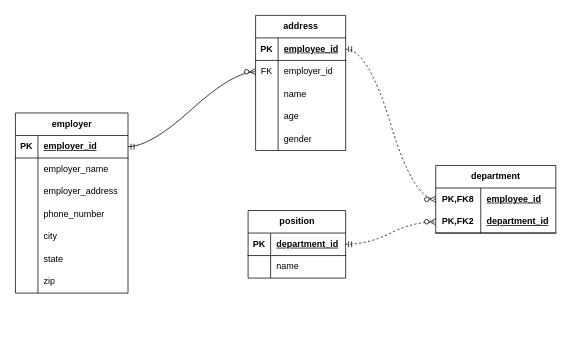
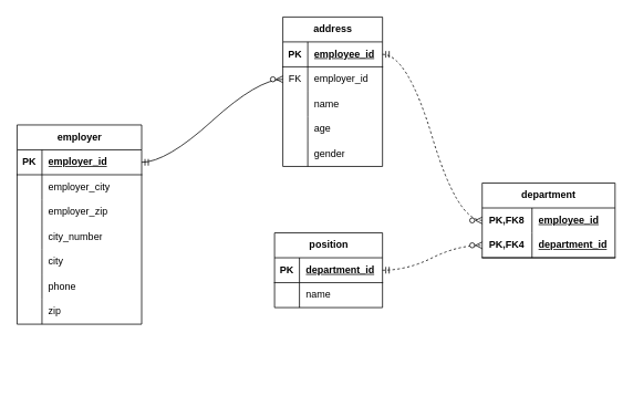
  <mxCell id="0" />
  <mxCell id="1" parent="0" />
  <mxCell id="2" value="employer" style="shape=table;startSize=30;container=1;collapsible=1;childLayout=tableLayout;fixedRows=1;rowLines=0;fontStyle=1;align=center;resizeLast=1;html=1;" parent="1" vertex="1"><mxGeometry x="20" y="150" width="150" height="240" as="geometry" /></mxCell>
  <mxCell id="3" value="" style="shape=tableRow;horizontal=0;startSize=0;swimlaneHead=0;swimlaneBody=0;fillColor=none;collapsible=0;dropTarget=0;points=[[0,0.5],[1,0.5]];portConstraint=eastwest;top=0;left=0;right=0;bottom=1;" parent="2" vertex="1"><mxGeometry y="30" width="150" height="30" as="geometry" /></mxCell>
  <mxCell id="4" value="PK" style="shape=partialRectangle;connectable=0;fillColor=none;top=0;left=0;bottom=0;right=0;fontStyle=1;overflow=hidden;whiteSpace=wrap;html=1;" parent="3" vertex="1"><mxGeometry width="30" height="30" as="geometry"><mxRectangle width="30" height="30" as="alternateBounds" /></mxGeometry></mxCell>
  <mxCell id="5" value="employer_id" style="shape=partialRectangle;connectable=0;fillColor=none;top=0;left=0;bottom=0;right=0;align=left;spacingLeft=6;fontStyle=5;overflow=hidden;whiteSpace=wrap;html=1;" parent="3" vertex="1"><mxGeometry x="30" width="120" height="30" as="geometry"><mxRectangle width="120" height="30" as="alternateBounds" /></mxGeometry></mxCell>
  <mxCell id="6" value="" style="shape=tableRow;horizontal=0;startSize=0;swimlaneHead=0;swimlaneBody=0;fillColor=none;collapsible=0;dropTarget=0;points=[[0,0.5],[1,0.5]];portConstraint=eastwest;top=0;left=0;right=0;bottom=0;" parent="2" vertex="1"><mxGeometry y="60" width="150" height="30" as="geometry" /></mxCell>
  <mxCell id="7" value="" style="shape=partialRectangle;connectable=0;fillColor=none;top=0;left=0;bottom=0;right=0;editable=1;overflow=hidden;whiteSpace=wrap;html=1;" parent="6" vertex="1"><mxGeometry width="30" height="30" as="geometry"><mxRectangle width="30" height="30" as="alternateBounds" /></mxGeometry></mxCell>
- <mxCell id="8" value="employer_name" style="shape=partialRectangle;connectable=0;fillColor=none;top=0;left=0;bottom=0;right=0;align=left;spacingLeft=6;overflow=hidden;whiteSpace=wrap;html=1;" parent="6" vertex="1"><mxGeometry x="30" width="120" height="30" as="geometry"><mxRectangle width="120" height="30" as="alternateBounds" /></mxGeometry></mxCell>
+ <mxCell id="8" value="employer_city" style="shape=partialRectangle;connectable=0;fillColor=none;top=0;left=0;bottom=0;right=0;align=left;spacingLeft=6;overflow=hidden;whiteSpace=wrap;html=1;" parent="6" vertex="1"><mxGeometry x="30" width="120" height="30" as="geometry"><mxRectangle width="120" height="30" as="alternateBounds" /></mxGeometry></mxCell>
  <mxCell id="9" value="" style="shape=tableRow;horizontal=0;startSize=0;swimlaneHead=0;swimlaneBody=0;fillColor=none;collapsible=0;dropTarget=0;points=[[0,0.5],[1,0.5]];portConstraint=eastwest;top=0;left=0;right=0;bottom=0;" parent="2" vertex="1"><mxGeometry y="90" width="150" height="30" as="geometry" /></mxCell>
  <mxCell id="10" value="" style="shape=partialRectangle;connectable=0;fillColor=none;top=0;left=0;bottom=0;right=0;editable=1;overflow=hidden;whiteSpace=wrap;html=1;" parent="9" vertex="1"><mxGeometry width="30" height="30" as="geometry"><mxRectangle width="30" height="30" as="alternateBounds" /></mxGeometry></mxCell>
- <mxCell id="11" value="employer_address" style="shape=partialRectangle;connectable=0;fillColor=none;top=0;left=0;bottom=0;right=0;align=left;spacingLeft=6;overflow=hidden;whiteSpace=wrap;html=1;" parent="9" vertex="1"><mxGeometry x="30" width="120" height="30" as="geometry"><mxRectangle width="120" height="30" as="alternateBounds" /></mxGeometry></mxCell>
+ <mxCell id="11" value="employer_zip" style="shape=partialRectangle;connectable=0;fillColor=none;top=0;left=0;bottom=0;right=0;align=left;spacingLeft=6;overflow=hidden;whiteSpace=wrap;html=1;" parent="9" vertex="1"><mxGeometry x="30" width="120" height="30" as="geometry"><mxRectangle width="120" height="30" as="alternateBounds" /></mxGeometry></mxCell>
  <mxCell id="12" value="" style="shape=tableRow;horizontal=0;startSize=0;swimlaneHead=0;swimlaneBody=0;fillColor=none;collapsible=0;dropTarget=0;points=[[0,0.5],[1,0.5]];portConstraint=eastwest;top=0;left=0;right=0;bottom=0;" parent="2" vertex="1"><mxGeometry y="120" width="150" height="30" as="geometry" /></mxCell>
  <mxCell id="13" value="" style="shape=partialRectangle;connectable=0;fillColor=none;top=0;left=0;bottom=0;right=0;editable=1;overflow=hidden;whiteSpace=wrap;html=1;" parent="12" vertex="1"><mxGeometry width="30" height="30" as="geometry"><mxRectangle width="30" height="30" as="alternateBounds" /></mxGeometry></mxCell>
- <mxCell id="14" value="phone_number" style="shape=partialRectangle;connectable=0;fillColor=none;top=0;left=0;bottom=0;right=0;align=left;spacingLeft=6;overflow=hidden;whiteSpace=wrap;html=1;" parent="12" vertex="1"><mxGeometry x="30" width="120" height="30" as="geometry"><mxRectangle width="120" height="30" as="alternateBounds" /></mxGeometry></mxCell>
+ <mxCell id="14" value="city_number" style="shape=partialRectangle;connectable=0;fillColor=none;top=0;left=0;bottom=0;right=0;align=left;spacingLeft=6;overflow=hidden;whiteSpace=wrap;html=1;" parent="12" vertex="1"><mxGeometry x="30" width="120" height="30" as="geometry"><mxRectangle width="120" height="30" as="alternateBounds" /></mxGeometry></mxCell>
  <mxCell id="15" style="shape=tableRow;horizontal=0;startSize=0;swimlaneHead=0;swimlaneBody=0;fillColor=none;collapsible=0;dropTarget=0;points=[[0,0.5],[1,0.5]];portConstraint=eastwest;top=0;left=0;right=0;bottom=0;" parent="2" vertex="1"><mxGeometry y="150" width="150" height="30" as="geometry" /></mxCell>
  <mxCell id="16" style="shape=partialRectangle;connectable=0;fillColor=none;top=0;left=0;bottom=0;right=0;editable=1;overflow=hidden;whiteSpace=wrap;html=1;" parent="15" vertex="1"><mxGeometry width="30" height="30" as="geometry"><mxRectangle width="30" height="30" as="alternateBounds" /></mxGeometry></mxCell>
  <mxCell id="17" value="city" style="shape=partialRectangle;connectable=0;fillColor=none;top=0;left=0;bottom=0;right=0;align=left;spacingLeft=6;overflow=hidden;whiteSpace=wrap;html=1;" parent="15" vertex="1"><mxGeometry x="30" width="120" height="30" as="geometry"><mxRectangle width="120" height="30" as="alternateBounds" /></mxGeometry></mxCell>
  <mxCell id="18" style="shape=tableRow;horizontal=0;startSize=0;swimlaneHead=0;swimlaneBody=0;fillColor=none;collapsible=0;dropTarget=0;points=[[0,0.5],[1,0.5]];portConstraint=eastwest;top=0;left=0;right=0;bottom=0;" parent="2" vertex="1"><mxGeometry y="180" width="150" height="30" as="geometry" /></mxCell>
  <mxCell id="19" style="shape=partialRectangle;connectable=0;fillColor=none;top=0;left=0;bottom=0;right=0;editable=1;overflow=hidden;whiteSpace=wrap;html=1;" parent="18" vertex="1"><mxGeometry width="30" height="30" as="geometry"><mxRectangle width="30" height="30" as="alternateBounds" /></mxGeometry></mxCell>
- <mxCell id="20" value="state" style="shape=partialRectangle;connectable=0;fillColor=none;top=0;left=0;bottom=0;right=0;align=left;spacingLeft=6;overflow=hidden;whiteSpace=wrap;html=1;" parent="18" vertex="1"><mxGeometry x="30" width="120" height="30" as="geometry"><mxRectangle width="120" height="30" as="alternateBounds" /></mxGeometry></mxCell>
+ <mxCell id="20" value="phone" style="shape=partialRectangle;connectable=0;fillColor=none;top=0;left=0;bottom=0;right=0;align=left;spacingLeft=6;overflow=hidden;whiteSpace=wrap;html=1;" parent="18" vertex="1"><mxGeometry x="30" width="120" height="30" as="geometry"><mxRectangle width="120" height="30" as="alternateBounds" /></mxGeometry></mxCell>
  <mxCell id="21" style="shape=tableRow;horizontal=0;startSize=0;swimlaneHead=0;swimlaneBody=0;fillColor=none;collapsible=0;dropTarget=0;points=[[0,0.5],[1,0.5]];portConstraint=eastwest;top=0;left=0;right=0;bottom=0;" parent="2" vertex="1"><mxGeometry y="210" width="150" height="30" as="geometry" /></mxCell>
  <mxCell id="22" style="shape=partialRectangle;connectable=0;fillColor=none;top=0;left=0;bottom=0;right=0;editable=1;overflow=hidden;whiteSpace=wrap;html=1;" parent="21" vertex="1"><mxGeometry width="30" height="30" as="geometry"><mxRectangle width="30" height="30" as="alternateBounds" /></mxGeometry></mxCell>
  <mxCell id="23" value="zip" style="shape=partialRectangle;connectable=0;fillColor=none;top=0;left=0;bottom=0;right=0;align=left;spacingLeft=6;overflow=hidden;whiteSpace=wrap;html=1;" parent="21" vertex="1"><mxGeometry x="30" width="120" height="30" as="geometry"><mxRectangle width="120" height="30" as="alternateBounds" /></mxGeometry></mxCell>
  <mxCell id="24" value="address" style="shape=table;startSize=30;container=1;collapsible=1;childLayout=tableLayout;fixedRows=1;rowLines=0;fontStyle=1;align=center;resizeLast=1;html=1;" parent="1" vertex="1"><mxGeometry x="340" y="20" width="120" height="180" as="geometry" /></mxCell>
  <mxCell id="25" value="" style="shape=tableRow;horizontal=0;startSize=0;swimlaneHead=0;swimlaneBody=0;fillColor=none;collapsible=0;dropTarget=0;points=[[0,0.5],[1,0.5]];portConstraint=eastwest;top=0;left=0;right=0;bottom=1;" parent="24" vertex="1"><mxGeometry y="30" width="120" height="30" as="geometry" /></mxCell>
  <mxCell id="26" value="PK" style="shape=partialRectangle;connectable=0;fillColor=none;top=0;left=0;bottom=0;right=0;fontStyle=1;overflow=hidden;whiteSpace=wrap;html=1;" parent="25" vertex="1"><mxGeometry width="30" height="30" as="geometry"><mxRectangle width="30" height="30" as="alternateBounds" /></mxGeometry></mxCell>
  <mxCell id="27" value="employee_id" style="shape=partialRectangle;connectable=0;fillColor=none;top=0;left=0;bottom=0;right=0;align=left;spacingLeft=6;fontStyle=5;overflow=hidden;whiteSpace=wrap;html=1;" parent="25" vertex="1"><mxGeometry x="30" width="90" height="30" as="geometry"><mxRectangle width="90" height="30" as="alternateBounds" /></mxGeometry></mxCell>
  <mxCell id="28" value="" style="shape=tableRow;horizontal=0;startSize=0;swimlaneHead=0;swimlaneBody=0;fillColor=none;collapsible=0;dropTarget=0;points=[[0,0.5],[1,0.5]];portConstraint=eastwest;top=0;left=0;right=0;bottom=0;" parent="24" vertex="1"><mxGeometry y="60" width="120" height="30" as="geometry" /></mxCell>
  <mxCell id="29" value="FK" style="shape=partialRectangle;connectable=0;fillColor=none;top=0;left=0;bottom=0;right=0;editable=1;overflow=hidden;whiteSpace=wrap;html=1;" parent="28" vertex="1"><mxGeometry width="30" height="30" as="geometry"><mxRectangle width="30" height="30" as="alternateBounds" /></mxGeometry></mxCell>
  <mxCell id="30" value="employer_id" style="shape=partialRectangle;connectable=0;fillColor=none;top=0;left=0;bottom=0;right=0;align=left;spacingLeft=6;overflow=hidden;whiteSpace=wrap;html=1;" parent="28" vertex="1"><mxGeometry x="30" width="90" height="30" as="geometry"><mxRectangle width="90" height="30" as="alternateBounds" /></mxGeometry></mxCell>
  <mxCell id="31" value="" style="shape=tableRow;horizontal=0;startSize=0;swimlaneHead=0;swimlaneBody=0;fillColor=none;collapsible=0;dropTarget=0;points=[[0,0.5],[1,0.5]];portConstraint=eastwest;top=0;left=0;right=0;bottom=0;" parent="24" vertex="1"><mxGeometry y="90" width="120" height="30" as="geometry" /></mxCell>
  <mxCell id="32" value="" style="shape=partialRectangle;connectable=0;fillColor=none;top=0;left=0;bottom=0;right=0;editable=1;overflow=hidden;whiteSpace=wrap;html=1;" parent="31" vertex="1"><mxGeometry width="30" height="30" as="geometry"><mxRectangle width="30" height="30" as="alternateBounds" /></mxGeometry></mxCell>
  <mxCell id="33" value="name" style="shape=partialRectangle;connectable=0;fillColor=none;top=0;left=0;bottom=0;right=0;align=left;spacingLeft=6;overflow=hidden;whiteSpace=wrap;html=1;" parent="31" vertex="1"><mxGeometry x="30" width="90" height="30" as="geometry"><mxRectangle width="90" height="30" as="alternateBounds" /></mxGeometry></mxCell>
  <mxCell id="34" value="" style="shape=tableRow;horizontal=0;startSize=0;swimlaneHead=0;swimlaneBody=0;fillColor=none;collapsible=0;dropTarget=0;points=[[0,0.5],[1,0.5]];portConstraint=eastwest;top=0;left=0;right=0;bottom=0;" parent="24" vertex="1"><mxGeometry y="120" width="120" height="30" as="geometry" /></mxCell>
  <mxCell id="35" value="" style="shape=partialRectangle;connectable=0;fillColor=none;top=0;left=0;bottom=0;right=0;editable=1;overflow=hidden;whiteSpace=wrap;html=1;" parent="34" vertex="1"><mxGeometry width="30" height="30" as="geometry"><mxRectangle width="30" height="30" as="alternateBounds" /></mxGeometry></mxCell>
  <mxCell id="36" value="age" style="shape=partialRectangle;connectable=0;fillColor=none;top=0;left=0;bottom=0;right=0;align=left;spacingLeft=6;overflow=hidden;whiteSpace=wrap;html=1;" parent="34" vertex="1"><mxGeometry x="30" width="90" height="30" as="geometry"><mxRectangle width="90" height="30" as="alternateBounds" /></mxGeometry></mxCell>
  <mxCell id="37" style="shape=tableRow;horizontal=0;startSize=0;swimlaneHead=0;swimlaneBody=0;fillColor=none;collapsible=0;dropTarget=0;points=[[0,0.5],[1,0.5]];portConstraint=eastwest;top=0;left=0;right=0;bottom=0;" parent="24" vertex="1"><mxGeometry y="150" width="120" height="30" as="geometry" /></mxCell>
  <mxCell id="38" style="shape=partialRectangle;connectable=0;fillColor=none;top=0;left=0;bottom=0;right=0;editable=1;overflow=hidden;whiteSpace=wrap;html=1;" parent="37" vertex="1"><mxGeometry width="30" height="30" as="geometry"><mxRectangle width="30" height="30" as="alternateBounds" /></mxGeometry></mxCell>
  <mxCell id="39" value="gender" style="shape=partialRectangle;connectable=0;fillColor=none;top=0;left=0;bottom=0;right=0;align=left;spacingLeft=6;overflow=hidden;whiteSpace=wrap;html=1;" parent="37" vertex="1"><mxGeometry x="30" width="90" height="30" as="geometry"><mxRectangle width="90" height="30" as="alternateBounds" /></mxGeometry></mxCell>
  <mxCell id="40" value="position" style="shape=table;startSize=30;container=1;collapsible=1;childLayout=tableLayout;fixedRows=1;rowLines=0;fontStyle=1;align=center;resizeLast=1;html=1;" parent="1" vertex="1"><mxGeometry x="330" y="280" width="130" height="90" as="geometry" /></mxCell>
  <mxCell id="41" value="" style="shape=tableRow;horizontal=0;startSize=0;swimlaneHead=0;swimlaneBody=0;fillColor=none;collapsible=0;dropTarget=0;points=[[0,0.5],[1,0.5]];portConstraint=eastwest;top=0;left=0;right=0;bottom=1;" parent="40" vertex="1"><mxGeometry y="30" width="130" height="30" as="geometry" /></mxCell>
  <mxCell id="42" value="PK" style="shape=partialRectangle;connectable=0;fillColor=none;top=0;left=0;bottom=0;right=0;fontStyle=1;overflow=hidden;whiteSpace=wrap;html=1;" parent="41" vertex="1"><mxGeometry width="30" height="30" as="geometry"><mxRectangle width="30" height="30" as="alternateBounds" /></mxGeometry></mxCell>
  <mxCell id="43" value="department_id" style="shape=partialRectangle;connectable=0;fillColor=none;top=0;left=0;bottom=0;right=0;align=left;spacingLeft=6;fontStyle=5;overflow=hidden;whiteSpace=wrap;html=1;" parent="41" vertex="1"><mxGeometry x="30" width="100" height="30" as="geometry"><mxRectangle width="100" height="30" as="alternateBounds" /></mxGeometry></mxCell>
  <mxCell id="44" value="" style="shape=tableRow;horizontal=0;startSize=0;swimlaneHead=0;swimlaneBody=0;fillColor=none;collapsible=0;dropTarget=0;points=[[0,0.5],[1,0.5]];portConstraint=eastwest;top=0;left=0;right=0;bottom=0;" parent="40" vertex="1"><mxGeometry y="60" width="130" height="30" as="geometry" /></mxCell>
  <mxCell id="45" value="" style="shape=partialRectangle;connectable=0;fillColor=none;top=0;left=0;bottom=0;right=0;editable=1;overflow=hidden;whiteSpace=wrap;html=1;" parent="44" vertex="1"><mxGeometry width="30" height="30" as="geometry"><mxRectangle width="30" height="30" as="alternateBounds" /></mxGeometry></mxCell>
  <mxCell id="46" value="name" style="shape=partialRectangle;connectable=0;fillColor=none;top=0;left=0;bottom=0;right=0;align=left;spacingLeft=6;overflow=hidden;whiteSpace=wrap;html=1;" parent="44" vertex="1"><mxGeometry x="30" width="100" height="30" as="geometry"><mxRectangle width="100" height="30" as="alternateBounds" /></mxGeometry></mxCell>
  <mxCell id="47" value="" style="edgeStyle=entityRelationEdgeStyle;fontSize=12;html=1;endArrow=ERzeroToMany;endFill=1;rounded=0;entryX=0;entryY=0.5;entryDx=0;entryDy=0;exitX=1;exitY=0.5;exitDx=0;exitDy=0;startArrow=ERmandOne;startFill=0;curved=1;" parent="1" source="3" target="28" edge="1"><mxGeometry width="100" height="100" relative="1" as="geometry"><mxPoint x="200" y="200" as="sourcePoint" /><mxPoint x="340" y="90" as="targetPoint" /><Array as="points"><mxPoint x="190" y="200" /><mxPoint x="240" y="120" /><mxPoint x="310" y="120" /><mxPoint x="280" y="190" /></Array></mxGeometry></mxCell>
  <mxCell id="48" value="department" style="shape=table;startSize=30;container=1;collapsible=1;childLayout=tableLayout;fixedRows=1;rowLines=0;fontStyle=1;align=center;resizeLast=1;html=1;whiteSpace=wrap;" parent="1" vertex="1"><mxGeometry x="580" y="220" width="160" height="90" as="geometry" /></mxCell>
  <mxCell id="49" value="" style="shape=tableRow;horizontal=0;startSize=0;swimlaneHead=0;swimlaneBody=0;fillColor=none;collapsible=0;dropTarget=0;points=[[0,0.5],[1,0.5]];portConstraint=eastwest;top=0;left=0;right=0;bottom=0;html=1;" parent="48" vertex="1"><mxGeometry y="30" width="160" height="30" as="geometry" /></mxCell>
  <mxCell id="50" value="PK,FK8" style="shape=partialRectangle;connectable=0;fillColor=none;top=0;left=0;bottom=0;right=0;fontStyle=1;overflow=hidden;html=1;whiteSpace=wrap;" parent="49" vertex="1"><mxGeometry width="60" height="30" as="geometry"><mxRectangle width="60" height="30" as="alternateBounds" /></mxGeometry></mxCell>
  <mxCell id="51" value="employee_id" style="shape=partialRectangle;connectable=0;fillColor=none;top=0;left=0;bottom=0;right=0;align=left;spacingLeft=6;fontStyle=5;overflow=hidden;html=1;whiteSpace=wrap;" parent="49" vertex="1"><mxGeometry x="60" width="100" height="30" as="geometry"><mxRectangle width="100" height="30" as="alternateBounds" /></mxGeometry></mxCell>
  <mxCell id="52" value="" style="shape=tableRow;horizontal=0;startSize=0;swimlaneHead=0;swimlaneBody=0;fillColor=none;collapsible=0;dropTarget=0;points=[[0,0.5],[1,0.5]];portConstraint=eastwest;top=0;left=0;right=0;bottom=1;html=1;" parent="48" vertex="1"><mxGeometry y="60" width="160" height="30" as="geometry" /></mxCell>
- <mxCell id="53" value="PK,FK2" style="shape=partialRectangle;connectable=0;fillColor=none;top=0;left=0;bottom=0;right=0;fontStyle=1;overflow=hidden;html=1;whiteSpace=wrap;" parent="52" vertex="1"><mxGeometry width="60" height="30" as="geometry"><mxRectangle width="60" height="30" as="alternateBounds" /></mxGeometry></mxCell>
+ <mxCell id="53" value="PK,FK4" style="shape=partialRectangle;connectable=0;fillColor=none;top=0;left=0;bottom=0;right=0;fontStyle=1;overflow=hidden;html=1;whiteSpace=wrap;" parent="52" vertex="1"><mxGeometry width="60" height="30" as="geometry"><mxRectangle width="60" height="30" as="alternateBounds" /></mxGeometry></mxCell>
  <mxCell id="54" value="department_id" style="shape=partialRectangle;connectable=0;fillColor=none;top=0;left=0;bottom=0;right=0;align=left;spacingLeft=6;fontStyle=5;overflow=hidden;html=1;whiteSpace=wrap;" parent="52" vertex="1"><mxGeometry x="60" width="100" height="30" as="geometry"><mxRectangle width="100" height="30" as="alternateBounds" /></mxGeometry></mxCell>
  <mxCell id="55" value="" style="edgeStyle=entityRelationEdgeStyle;fontSize=12;html=1;endArrow=ERzeroToMany;endFill=1;rounded=0;curved=1;dashed=1;startArrow=ERmandOne;startFill=0;" parent="1" edge="1"><mxGeometry width="100" height="100" relative="1" as="geometry"><mxPoint x="460" y="65" as="sourcePoint" /><mxPoint x="580" y="265" as="targetPoint" /><Array as="points"><mxPoint x="490" y="60" /><mxPoint x="190" y="200" /><mxPoint x="660" y="170" /><mxPoint x="520" y="120" /><mxPoint x="500" y="290" /><mxPoint x="570" y="210" /><mxPoint x="600" y="60" /><mxPoint x="240" y="120" /><mxPoint x="310" y="120" /><mxPoint x="280" y="190" /></Array></mxGeometry></mxCell>
  <mxCell id="56" value="" style="edgeStyle=entityRelationEdgeStyle;fontSize=12;html=1;endArrow=ERzeroToMany;endFill=1;rounded=0;entryX=0;entryY=0.5;entryDx=0;entryDy=0;exitX=1;exitY=0.5;exitDx=0;exitDy=0;curved=1;dashed=1;startArrow=ERmandOne;startFill=0;" parent="1" source="41" target="52" edge="1"><mxGeometry width="100" height="100" relative="1" as="geometry"><mxPoint x="400" y="450" as="sourcePoint" /><mxPoint x="570" y="350" as="targetPoint" /><Array as="points"><mxPoint x="420" y="455" /><mxPoint x="470" y="375" /><mxPoint x="560" y="280" /><mxPoint x="540" y="375" /><mxPoint x="510" y="445" /></Array></mxGeometry></mxCell>
